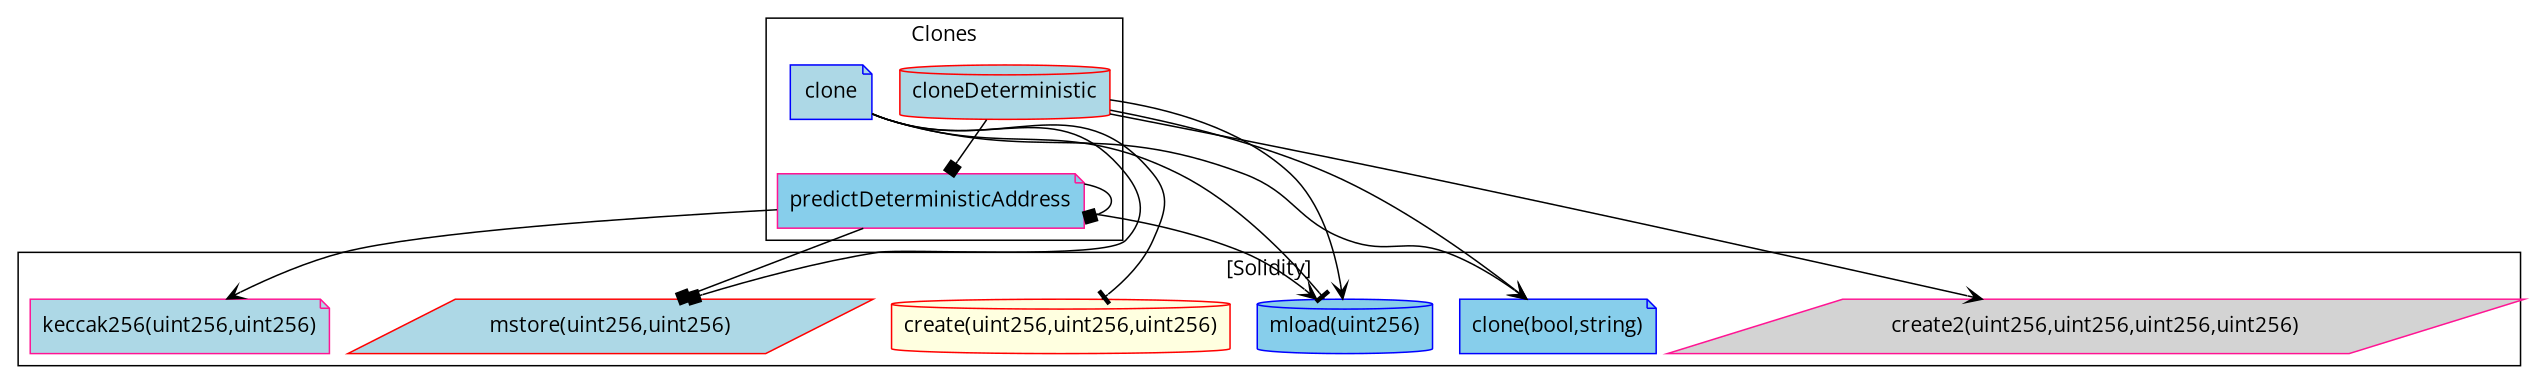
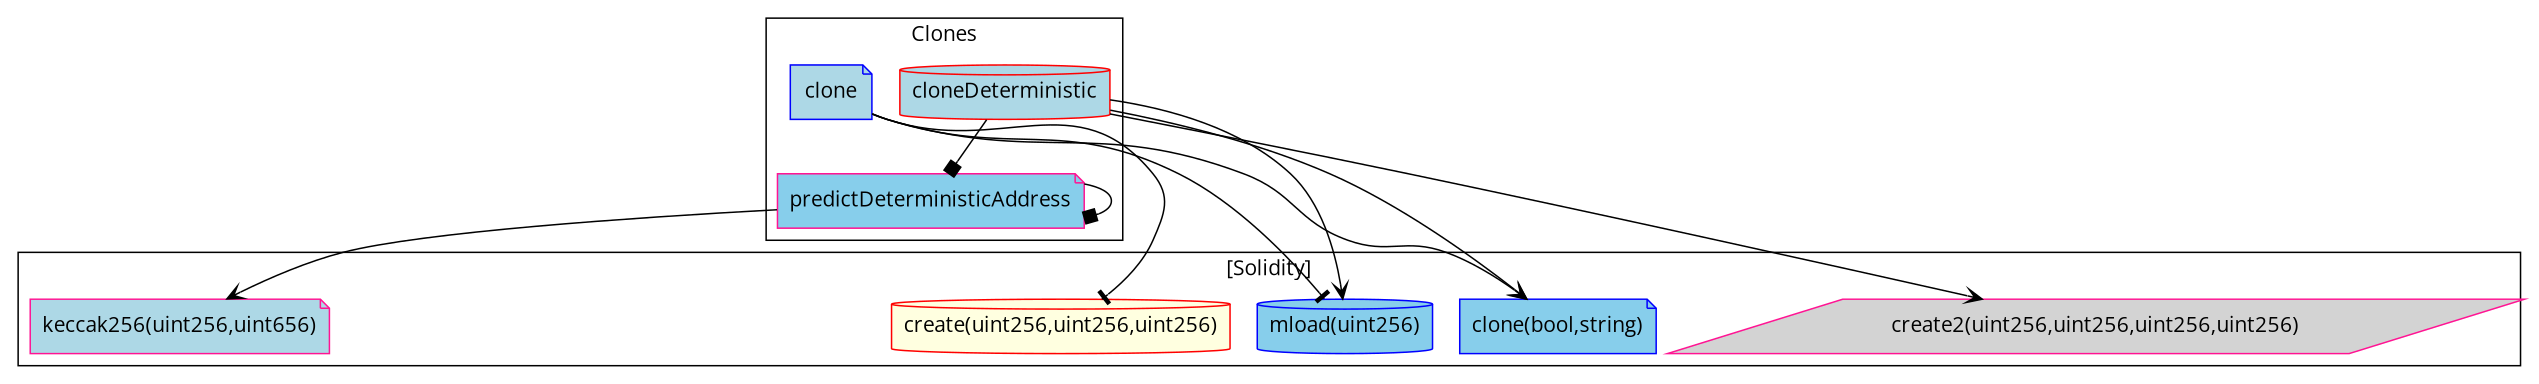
  strict digraph {
    fontname="Open Sans"
    node [color=blue fillcolor=lightblue fontname="Open Sans" shape=note style=filled]
    edge [arrowhead=vee fontname="Open Sans"]
    n1 [label=clone]
    n2 [color=red label=cloneDeterministic shape=cylinder]
    n3 [color=deeppink fillcolor=skyblue label=predictDeterministicAddress]
    n4 [fillcolor=skyblue label="clone(bool,string)"]
    "create(uint256,uint256,uint256)" [color=red fillcolor=lightyellow shape=cylinder]
-   "mstore(uint256,uint256)" [color=red shape=parallelogram]
    "mload(uint256)" [fillcolor=skyblue shape=cylinder]
    "create2(uint256,uint256,uint256,uint256)" [color=deeppink fillcolor=lightgrey shape=parallelogram]
-   "keccak256(uint256,uint256)" [color=deeppink]
+   "keccak256(uint256,uint256)" [color=deeppink label="keccak256(uint256,uint656)"]
    subgraph cluster_1 {
      label=Clones
      n1
      n2
      n3
    }
    subgraph cluster_2 {
      label="[Solidity]"
      n4
      "create(uint256,uint256,uint256)"
-     "mstore(uint256,uint256)"
      "mload(uint256)"
      "create2(uint256,uint256,uint256,uint256)"
      "keccak256(uint256,uint256)"
    }
    n1 -> n4
    n1 -> "create(uint256,uint256,uint256)" [arrowhead=tee]
-   n1 -> "mstore(uint256,uint256)" [arrowhead=box]
    n1 -> "mload(uint256)" [arrowhead=tee]
    n2 -> n3 [arrowhead=box]
    n2 -> n4
    n2 -> "mload(uint256)"
    n2 -> "create2(uint256,uint256,uint256,uint256)"
    n3 -> n3 [arrowhead=box]
-   n3 -> "mstore(uint256,uint256)" [arrowhead=box]
-   n3 -> "mload(uint256)"
    n3 -> "keccak256(uint256,uint256)"
  }
